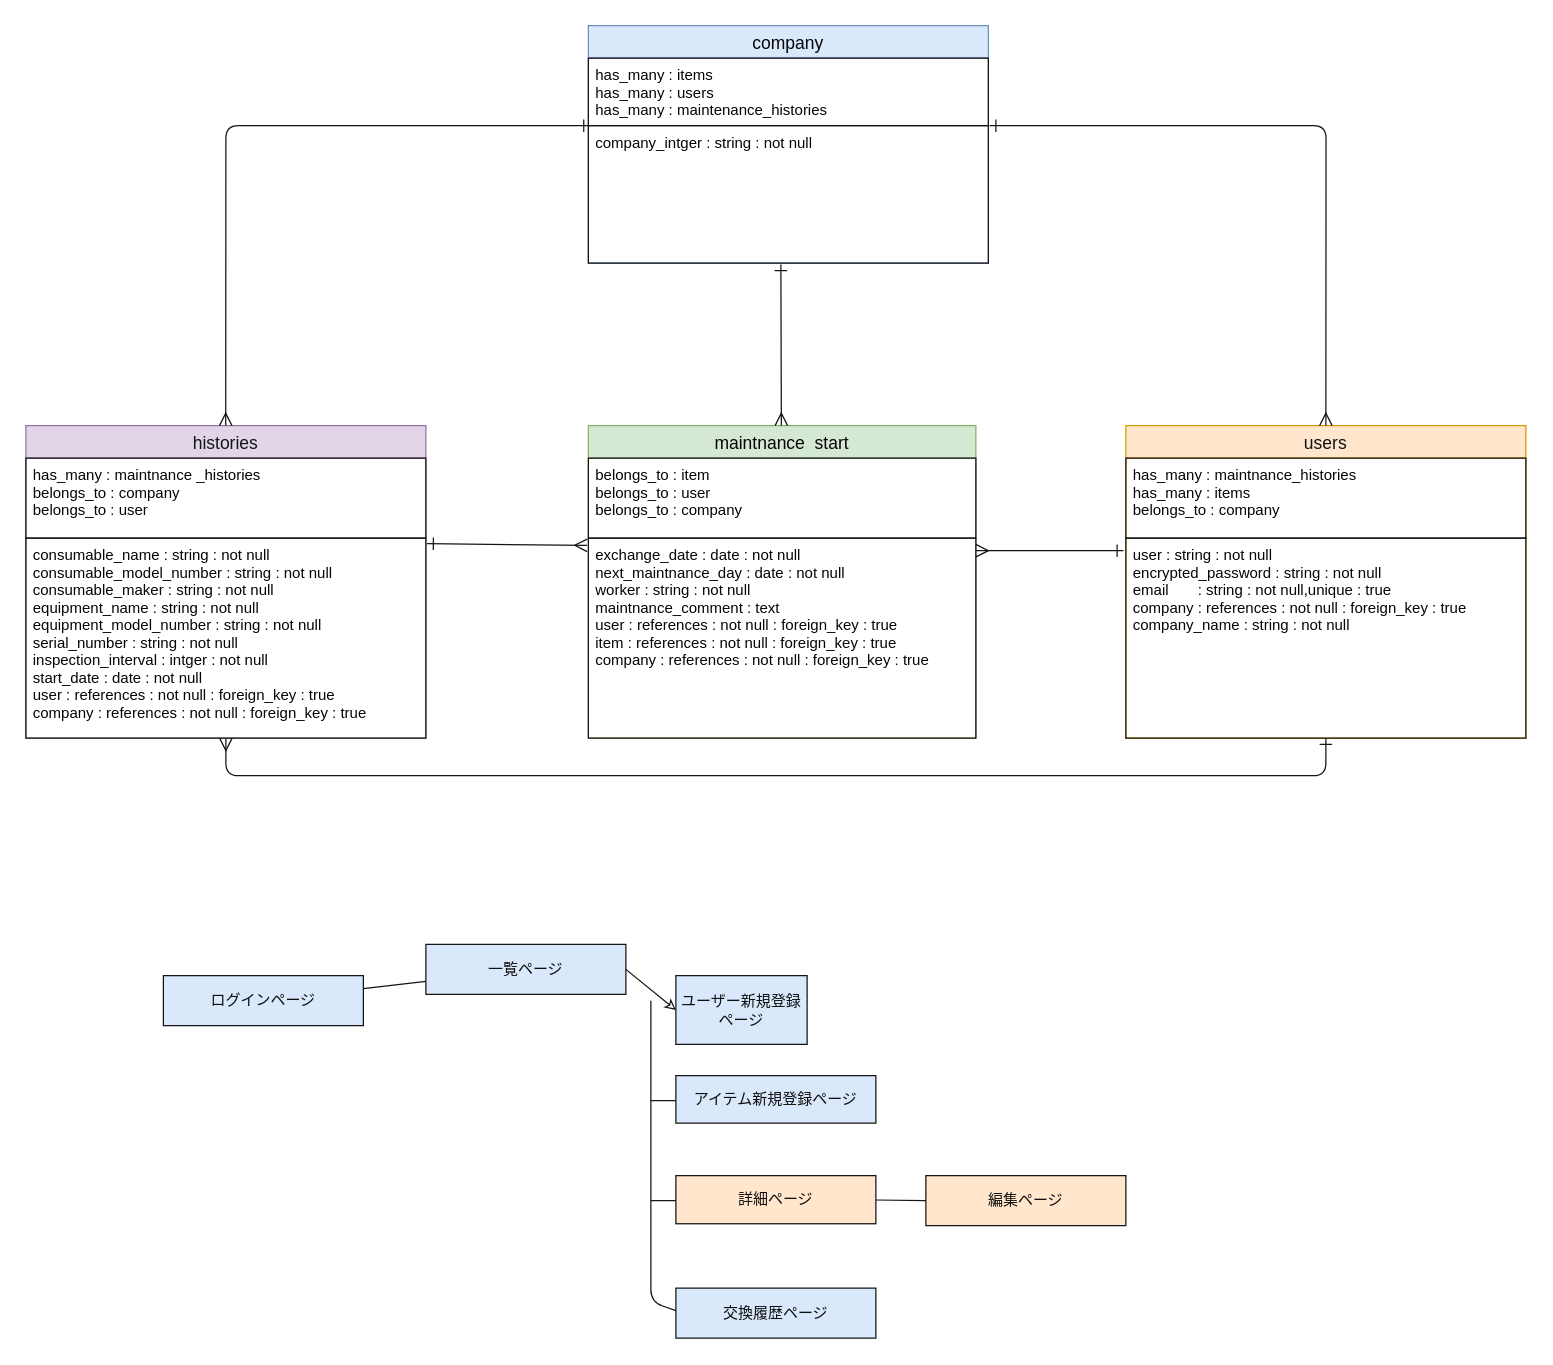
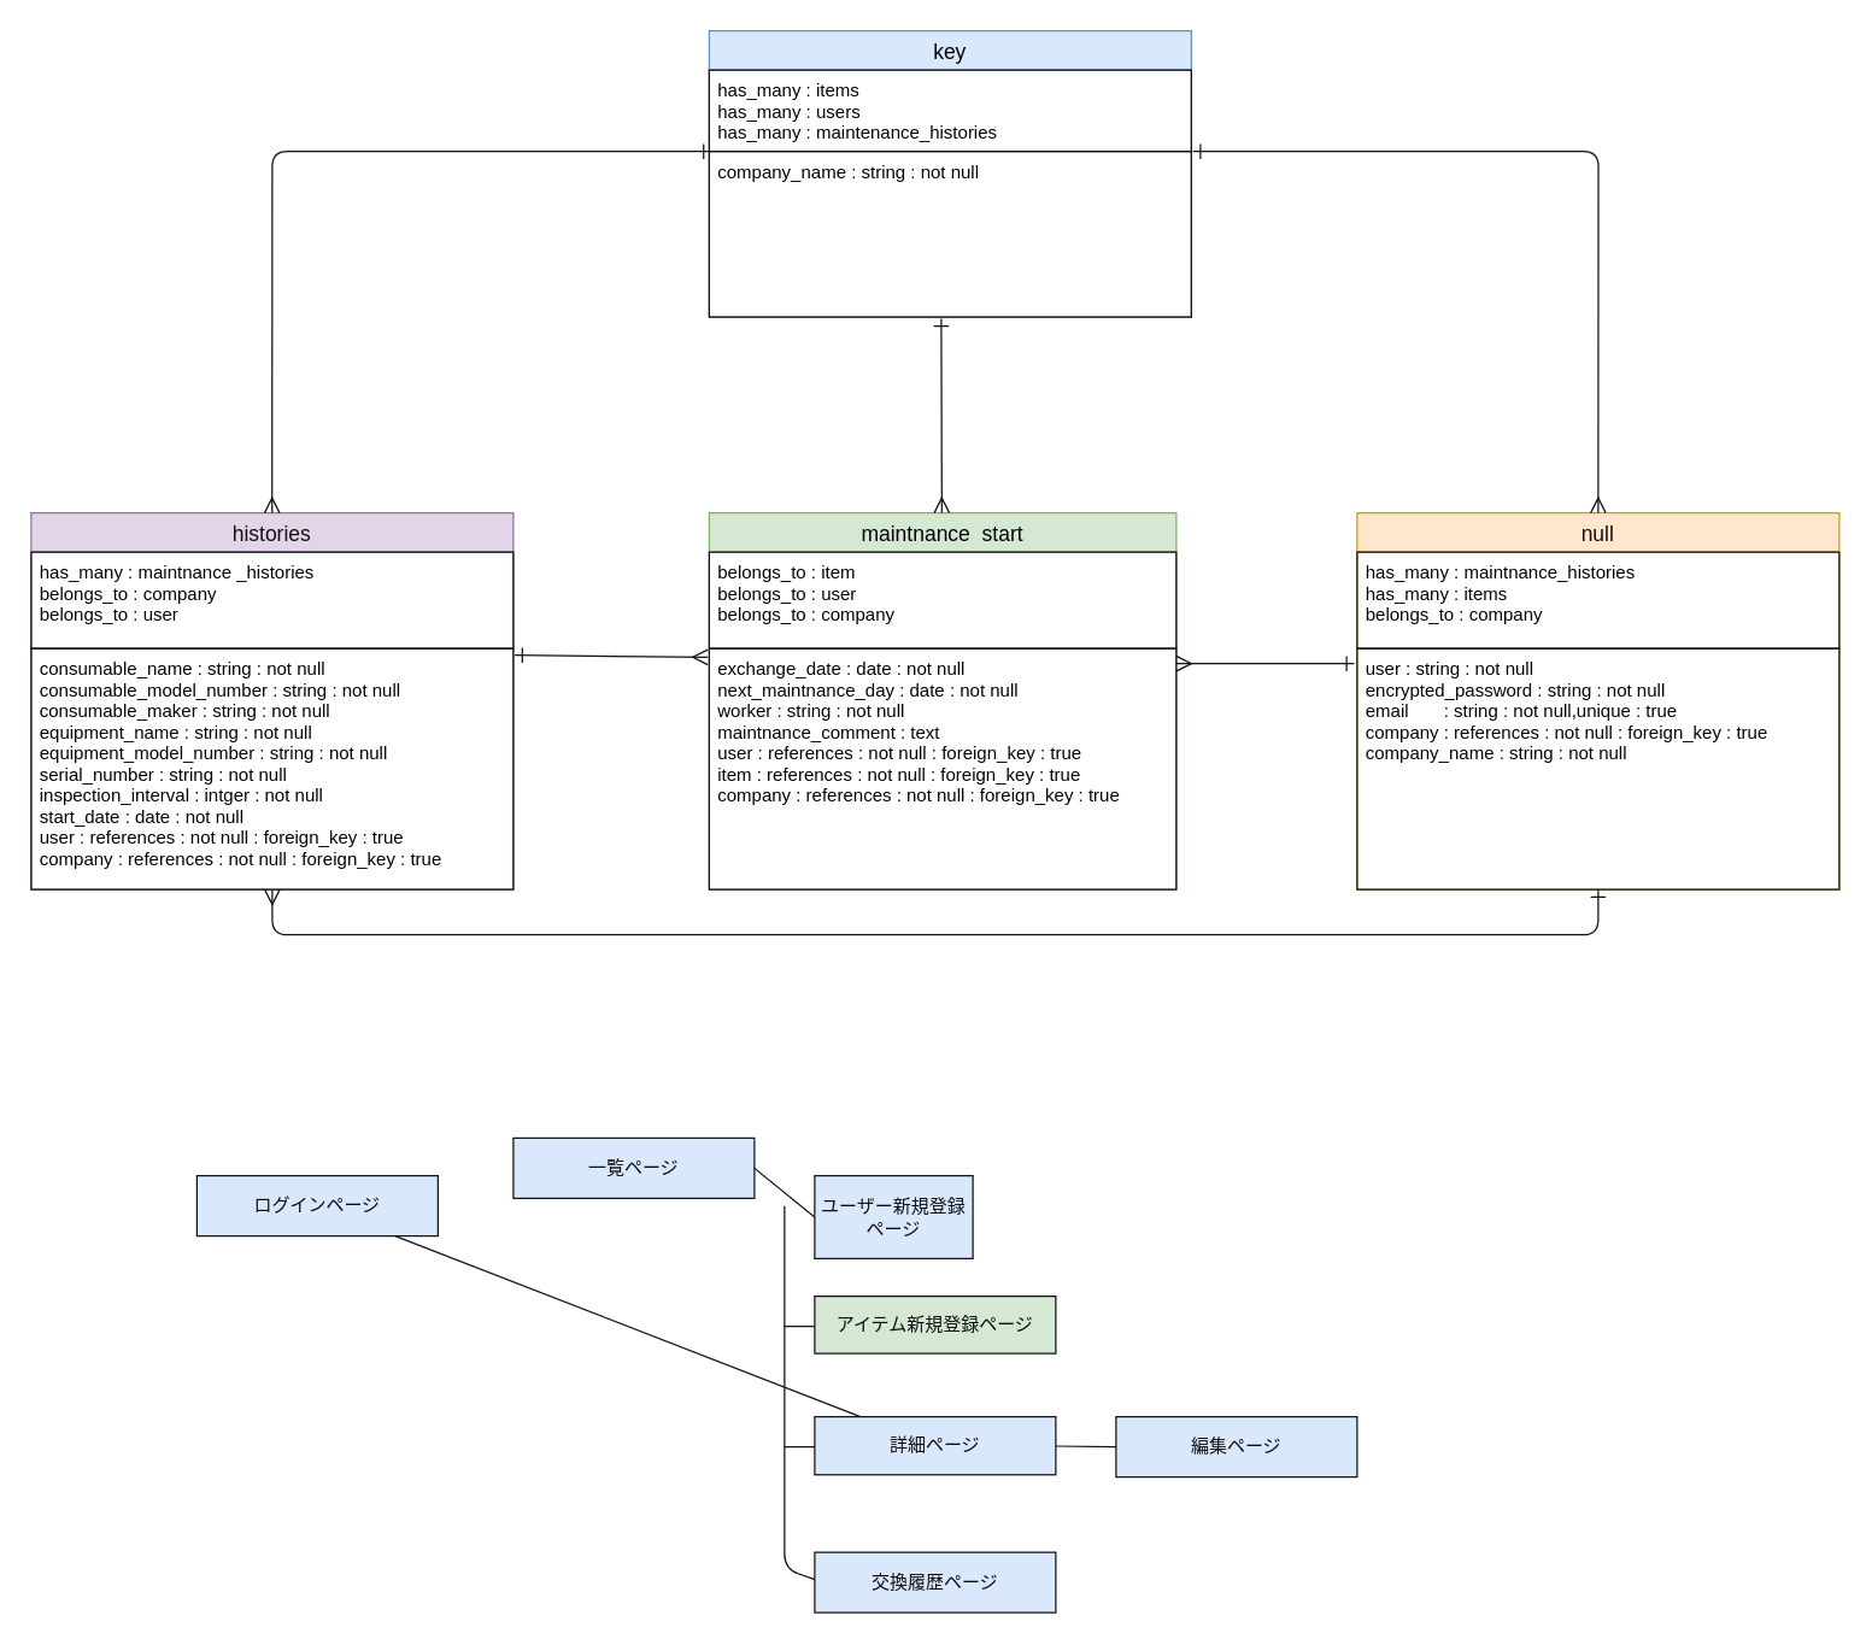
  <mxCell id="0" />
  <mxCell id="1" parent="0" />
  <mxCell id="2" value="histories" style="swimlane;fontStyle=0;childLayout=stackLayout;horizontal=1;startSize=26;horizontalStack=0;resizeParent=1;resizeParentMax=0;resizeLast=0;collapsible=1;marginBottom=0;align=center;fontSize=14;strokeColor=#9673a6;fillColor=#e1d5e7;fontColor=#141414;" parent="1" vertex="1"><mxGeometry y="340" width="320" height="250" as="geometry" x="20" /></mxCell>
  <mxCell id="3" value="has_many : maintnance _histories&#10;belongs_to : company&#10;belongs_to : user&#10;" style="text;spacingLeft=4;spacingRight=4;overflow=hidden;rotatable=0;points=[[0,0.5],[1,0.5]];portConstraint=eastwest;fontSize=12;strokeColor=#141414;fontColor=#050505;" parent="2" vertex="1"><mxGeometry y="26" width="320" height="64" as="geometry" /></mxCell>
  <mxCell id="4" value="consumable_name : string : not null&#10;consumable_model_number : string : not null&#10;consumable_maker : string : not null&#10;equipment_name : string : not null&#10;equipment_model_number : string : not null&#10;serial_number : string : not null&#10;inspection_interval : intger : not null&#10;start_date : date : not null&#10;user : references : not null : foreign_key : true&#10;company : references : not null : foreign_key : true" style="text;spacingLeft=4;spacingRight=4;overflow=hidden;rotatable=0;points=[[0,0.5],[1,0.5]];portConstraint=eastwest;fontSize=12;strokeColor=#141414;fontColor=#050505;" parent="2" vertex="1"><mxGeometry y="90" width="320" height="160" as="geometry" /></mxCell>
  <mxCell id="5" value="maintnance  start" style="swimlane;fontStyle=0;childLayout=stackLayout;horizontal=1;startSize=26;horizontalStack=0;resizeParent=1;resizeParentMax=0;resizeLast=0;collapsible=1;marginBottom=0;align=center;fontSize=14;strokeColor=#82b366;fillColor=#d5e8d4;fontColor=#050505;" parent="1" vertex="1"><mxGeometry x="470" y="340" width="310" height="250" as="geometry" /></mxCell>
  <mxCell id="6" value="belongs_to : item&#10;belongs_to : user&#10;belongs_to : company&#10;" style="text;spacingLeft=4;spacingRight=4;overflow=hidden;rotatable=0;points=[[0,0.5],[1,0.5]];portConstraint=eastwest;fontSize=12;strokeColor=#141414;fontColor=#050505;" parent="5" vertex="1"><mxGeometry y="26" width="310" height="64" as="geometry" /></mxCell>
  <mxCell id="7" value="exchange_date : date : not null&#10;next_maintnance_day : date : not null&#10;worker : string : not null&#10;maintnance_comment : text &#10;user : references : not null : foreign_key : true&#10;item : references : not null : foreign_key : true&#10;company : references : not null : foreign_key : true&#10; " style="text;spacingLeft=4;spacingRight=4;overflow=hidden;rotatable=0;points=[[0,0.5],[1,0.5]];portConstraint=eastwest;fontSize=12;strokeColor=#141414;fontColor=#050505;" parent="5" vertex="1"><mxGeometry y="90" width="310" height="160" as="geometry" /></mxCell>
- <mxCell id="8" value="company" style="swimlane;fontStyle=0;childLayout=stackLayout;horizontal=1;startSize=26;horizontalStack=0;resizeParent=1;resizeParentMax=0;resizeLast=0;collapsible=1;marginBottom=0;align=center;fontSize=14;fillColor=#dae8fc;strokeColor=#6c8ebf;fontColor=#050505;" parent="1" vertex="1"><mxGeometry x="470" y="20" width="320" height="190" as="geometry" /></mxCell>
+ <mxCell id="8" value="key" style="swimlane;fontStyle=0;childLayout=stackLayout;horizontal=1;startSize=26;horizontalStack=0;resizeParent=1;resizeParentMax=0;resizeLast=0;collapsible=1;marginBottom=0;align=center;fontSize=14;fillColor=#dae8fc;strokeColor=#6c8ebf;fontColor=#050505;" parent="1" vertex="1"><mxGeometry x="470" y="20" width="320" height="190" as="geometry" /></mxCell>
  <mxCell id="9" value="has_many : items&#10;has_many : users&#10;has_many : maintenance_histories" style="text;spacingLeft=4;spacingRight=4;overflow=hidden;rotatable=0;points=[[0,0.5],[1,0.5]];portConstraint=eastwest;fontSize=12;strokeColor=#141414;fontColor=#050505;" parent="8" vertex="1"><mxGeometry y="26" width="320" height="54" as="geometry" /></mxCell>
- <mxCell id="10" value="company_intger : string : not null" style="text;spacingLeft=4;spacingRight=4;overflow=hidden;rotatable=0;points=[[0,0.5],[1,0.5]];portConstraint=eastwest;fontSize=12;strokeColor=#141414;fontColor=#050505;" parent="8" vertex="1"><mxGeometry y="80" width="320" height="110" as="geometry" /></mxCell>
+ <mxCell id="10" value="company_name : string : not null" style="text;spacingLeft=4;spacingRight=4;overflow=hidden;rotatable=0;points=[[0,0.5],[1,0.5]];portConstraint=eastwest;fontSize=12;strokeColor=#141414;fontColor=#050505;" parent="8" vertex="1"><mxGeometry y="80" width="320" height="110" as="geometry" /></mxCell>
  <mxCell id="11" value="" style="edgeStyle=none;orthogonalLoop=1;jettySize=auto;html=1;endArrow=ERmany;startArrow=ERone;endSize=8;startSize=8;startFill=0;endFill=0;fontColor=#050505;strokeColor=#141414;" parent="1" edge="1"><mxGeometry width="100" relative="1" as="geometry"><mxPoint x="898" y="440" as="sourcePoint" /><mxPoint x="780" y="440" as="targetPoint" /><Array as="points" /></mxGeometry></mxCell>
  <mxCell id="12" value="" style="edgeStyle=none;orthogonalLoop=1;jettySize=auto;html=1;endArrow=ERone;startArrow=ERmany;endSize=8;startSize=8;exitX=-0.003;exitY=0.036;exitDx=0;exitDy=0;exitPerimeter=0;startFill=0;endFill=0;entryX=1.003;entryY=0.028;entryDx=0;entryDy=0;entryPerimeter=0;fontColor=#050505;strokeColor=#141414;" parent="1" target="4" edge="1" source="7"><mxGeometry width="100" relative="1" as="geometry"><mxPoint x="500" y="74.5" as="sourcePoint" /><mxPoint x="388.64" y="74.5" as="targetPoint" /><Array as="points" /></mxGeometry></mxCell>
  <mxCell id="13" value="" style="edgeStyle=none;orthogonalLoop=1;jettySize=auto;html=1;endArrow=ERmany;startArrow=ERone;endSize=8;startSize=8;startFill=0;endFill=0;entryX=0.498;entryY=0;entryDx=0;entryDy=0;entryPerimeter=0;fontColor=#050505;strokeColor=#141414;" parent="1" edge="1" target="5"><mxGeometry width="100" relative="1" as="geometry"><mxPoint x="624" y="211" as="sourcePoint" /><mxPoint x="624.5" y="335" as="targetPoint" /><Array as="points" /></mxGeometry></mxCell>
- <mxCell id="14" value="" style="edgeStyle=none;html=1;startArrow=none;startFill=0;endArrow=none;endFill=0;fontColor=#0f0f0f;fillColor=#dae8fc;strokeColor=#141414;" parent="1" source="15" target="16" edge="1"><mxGeometry relative="1" as="geometry" /></mxCell>
+ <mxCell id="14" value="" style="edgeStyle=none;html=1;startArrow=none;startFill=0;endArrow=none;endFill=0;fontColor=#0f0f0f;fillColor=#dae8fc;strokeColor=#141414;" parent="1" source="15" target="19" edge="1"><mxGeometry relative="1" as="geometry" /></mxCell>
  <mxCell id="15" value="ログインページ" style="whiteSpace=wrap;html=1;align=center;sketch=0;fillColor=#dae8fc;strokeColor=#141414;fontColor=#0f0f0f;" parent="1" vertex="1"><mxGeometry x="130" y="780" width="160" height="40" as="geometry" /></mxCell>
  <mxCell id="16" value="一覧ページ" style="whiteSpace=wrap;html=1;align=center;sketch=0;fillColor=#dae8fc;strokeColor=#141414;fontColor=#0f0f0f;" parent="1" vertex="1"><mxGeometry x="340" y="755" width="160" height="40" as="geometry" /></mxCell>
- <mxCell id="17" value="アイテム新規登録ページ" style="whiteSpace=wrap;html=1;align=center;sketch=0;fillColor=#dae8fc;strokeColor=#141414;fontColor=#0f0f0f;" parent="1" vertex="1"><mxGeometry x="540" y="860" width="160" height="38" as="geometry" /></mxCell>
+ <mxCell id="17" value="アイテム新規登録ページ" style="whiteSpace=wrap;html=1;align=center;sketch=0;fillColor=#d5e8d4;strokeColor=#141414;fontColor=#0f0f0f;" parent="1" vertex="1"><mxGeometry x="540" y="860" width="160" height="38" as="geometry" /></mxCell>
  <mxCell id="18" value="ユーザー新規登録ページ" style="whiteSpace=wrap;html=1;align=center;sketch=0;fillColor=#dae8fc;strokeColor=#141414;fontColor=#0f0f0f;" parent="1" vertex="1"><mxGeometry x="540" y="780" width="105" height="55" as="geometry" /></mxCell>
- <mxCell id="19" value="詳細ページ" style="whiteSpace=wrap;html=1;align=center;sketch=0;fillColor=#ffe6cc;strokeColor=#141414;fontColor=#0f0f0f;" parent="1" vertex="1"><mxGeometry x="540" y="940" width="160" height="38.5" as="geometry" /></mxCell>
- <mxCell id="20" value="編集ページ" style="whiteSpace=wrap;html=1;align=center;sketch=0;fillColor=#ffe6cc;strokeColor=#141414;fontColor=#0f0f0f;" parent="1" vertex="1"><mxGeometry x="740" y="940" width="160" height="40" as="geometry" /></mxCell>
+ <mxCell id="19" value="詳細ページ" style="whiteSpace=wrap;html=1;align=center;sketch=0;fillColor=#dae8fc;strokeColor=#141414;fontColor=#0f0f0f;" parent="1" vertex="1"><mxGeometry x="540" y="940" width="160" height="38.5" as="geometry" /></mxCell>
+ <mxCell id="20" value="編集ページ" style="whiteSpace=wrap;html=1;align=center;sketch=0;fillColor=#dae8fc;strokeColor=#141414;fontColor=#0f0f0f;" parent="1" vertex="1"><mxGeometry x="740" y="940" width="160" height="40" as="geometry" /></mxCell>
  <mxCell id="21" value="交換履歴ページ" style="whiteSpace=wrap;html=1;align=center;sketch=0;fillColor=#dae8fc;strokeColor=#141414;fontColor=#0f0f0f;" parent="1" vertex="1"><mxGeometry x="540" y="1030" width="160" height="40" as="geometry" /></mxCell>
- <mxCell id="22" value="users" style="swimlane;fontStyle=0;childLayout=stackLayout;horizontal=1;startSize=26;horizontalStack=0;resizeParent=1;resizeParentMax=0;resizeLast=0;collapsible=1;marginBottom=0;align=center;fontSize=14;strokeColor=#d79b00;fillColor=#ffe6cc;fontColor=#121212;" parent="1" vertex="1"><mxGeometry x="900" y="340" width="320" height="250" as="geometry" /></mxCell>
+ <mxCell id="22" value="null" style="swimlane;fontStyle=0;childLayout=stackLayout;horizontal=1;startSize=26;horizontalStack=0;resizeParent=1;resizeParentMax=0;resizeLast=0;collapsible=1;marginBottom=0;align=center;fontSize=14;strokeColor=#d79b00;fillColor=#ffe6cc;fontColor=#121212;" parent="1" vertex="1"><mxGeometry x="900" y="340" width="320" height="250" as="geometry" /></mxCell>
  <mxCell id="23" value="has_many : maintnance_histories&#10;has_many : items&#10;belongs_to : company&#10;" style="text;spacingLeft=4;spacingRight=4;overflow=hidden;rotatable=0;points=[[0,0.5],[1,0.5]];portConstraint=eastwest;fontSize=12;labelBackgroundColor=none;fontStyle=0;strokeColor=#141414;fontColor=#050505;" parent="22" vertex="1"><mxGeometry y="26" width="320" height="64" as="geometry" /></mxCell>
  <mxCell id="24" value="user : string : not null&#10;encrypted_password : string : not null&#10;email       : string : not null,unique : true&#10;company : references : not null : foreign_key : true&#10;company_name : string : not null &#10;&#10;" style="text;spacingLeft=4;spacingRight=4;overflow=hidden;rotatable=0;points=[[0,0.5],[1,0.5]];portConstraint=eastwest;fontSize=12;strokeColor=#141414;fontColor=#050505;" parent="22" vertex="1"><mxGeometry y="90" width="320" height="160" as="geometry" /></mxCell>
  <mxCell id="25" value="" style="edgeStyle=none;orthogonalLoop=1;jettySize=auto;html=1;endArrow=ERmany;startArrow=ERone;endSize=8;startSize=8;startFill=0;endFill=0;entryX=0.498;entryY=0;entryDx=0;entryDy=0;entryPerimeter=0;fontColor=#050505;strokeColor=#141414;exitX=0.004;exitY=1;exitDx=0;exitDy=0;exitPerimeter=0;" edge="1" parent="1" source="9"><mxGeometry width="100" relative="1" as="geometry"><mxPoint x="466" y="100" as="sourcePoint" /><mxPoint x="179.88" y="340" as="targetPoint" /><Array as="points"><mxPoint x="180" y="100" /></Array></mxGeometry></mxCell>
  <mxCell id="26" value="" style="edgeStyle=none;orthogonalLoop=1;jettySize=auto;html=1;endArrow=ERone;startArrow=ERmany;endSize=8;startSize=8;startFill=0;endFill=0;fontColor=#050505;strokeColor=#141414;" edge="1" parent="1"><mxGeometry width="100" relative="1" as="geometry"><mxPoint x="180" y="590" as="sourcePoint" /><mxPoint x="1060" y="590" as="targetPoint" /><Array as="points"><mxPoint x="180" y="620" /><mxPoint x="1060" y="620" /></Array></mxGeometry></mxCell>
  <mxCell id="27" value="" style="edgeStyle=none;orthogonalLoop=1;jettySize=auto;html=1;endArrow=ERmany;startArrow=ERone;endSize=8;startSize=8;startFill=0;endFill=0;entryX=0.498;entryY=0;entryDx=0;entryDy=0;entryPerimeter=0;fontColor=#050505;strokeColor=#141414;" edge="1" parent="1"><mxGeometry width="100" relative="1" as="geometry"><mxPoint x="791" y="100" as="sourcePoint" /><mxPoint x="1060" y="340" as="targetPoint" /><Array as="points"><mxPoint x="1060.12" y="100" /></Array></mxGeometry></mxCell>
- <mxCell id="28" value="" style="edgeStyle=none;html=1;startArrow=none;startFill=0;endArrow=classic;endFill=0;fontColor=#0f0f0f;fillColor=#dae8fc;strokeColor=#141414;exitX=1;exitY=0.5;exitDx=0;exitDy=0;entryX=0;entryY=0.5;entryDx=0;entryDy=0;" edge="1" parent="1" source="16" target="18"><mxGeometry relative="1" as="geometry"><mxPoint x="489" y="819.5" as="sourcePoint" /><mxPoint x="546" y="819.5" as="targetPoint" /></mxGeometry></mxCell>
+ <mxCell id="28" value="" style="edgeStyle=none;html=1;startArrow=none;startFill=0;endArrow=none;endFill=0;fontColor=#0f0f0f;fillColor=#dae8fc;strokeColor=#141414;exitX=1;exitY=0.5;exitDx=0;exitDy=0;entryX=0;entryY=0.5;entryDx=0;entryDy=0;" edge="1" parent="1" source="16" target="18"><mxGeometry relative="1" as="geometry"><mxPoint x="489" y="819.5" as="sourcePoint" /><mxPoint x="546" y="819.5" as="targetPoint" /></mxGeometry></mxCell>
  <mxCell id="29" value="" style="edgeStyle=none;html=1;startArrow=none;startFill=0;endArrow=none;endFill=0;fontColor=#0f0f0f;fillColor=#dae8fc;strokeColor=#141414;entryX=0;entryY=0.45;entryDx=0;entryDy=0;entryPerimeter=0;" edge="1" parent="1" target="21"><mxGeometry relative="1" as="geometry"><mxPoint x="520" y="800" as="sourcePoint" /><mxPoint x="538" y="1041" as="targetPoint" /><Array as="points"><mxPoint x="520" y="1041" /></Array></mxGeometry></mxCell>
  <mxCell id="30" value="" style="edgeStyle=none;html=1;startArrow=none;startFill=0;endArrow=none;endFill=0;fontColor=#0f0f0f;fillColor=#dae8fc;strokeColor=#141414;" edge="1" parent="1"><mxGeometry relative="1" as="geometry"><mxPoint x="520" y="960" as="sourcePoint" /><mxPoint x="540" y="960" as="targetPoint" /></mxGeometry></mxCell>
  <mxCell id="31" value="" style="edgeStyle=none;html=1;startArrow=none;startFill=0;endArrow=none;endFill=0;fontColor=#0f0f0f;fillColor=#dae8fc;strokeColor=#141414;" edge="1" parent="1"><mxGeometry relative="1" as="geometry"><mxPoint x="700" y="959.5" as="sourcePoint" /><mxPoint x="740" y="960" as="targetPoint" /></mxGeometry></mxCell>
  <mxCell id="32" value="" style="edgeStyle=none;html=1;startArrow=none;startFill=0;endArrow=none;endFill=0;fontColor=#0f0f0f;fillColor=#dae8fc;strokeColor=#141414;" edge="1" parent="1"><mxGeometry relative="1" as="geometry"><mxPoint x="520" y="880" as="sourcePoint" /><mxPoint x="540" y="880" as="targetPoint" /></mxGeometry></mxCell>
